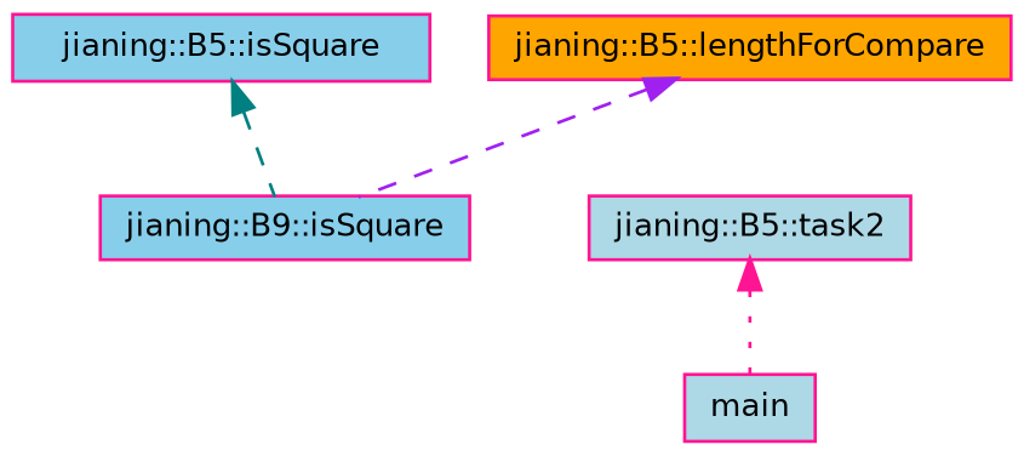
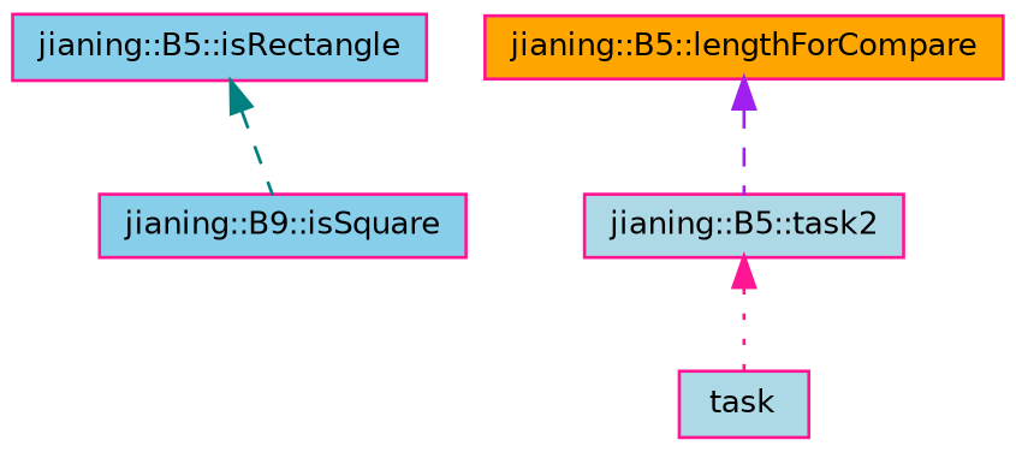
  digraph {
    rankdir=TB
    node [color=deeppink fillcolor=skyblue fontname=Helvetica fontsize=10 shape=record style=filled]
    edge [dir=back fontname=Helvetica fontsize=10 labelfontname=Helvetica labelfontsize=10 style=dashed]
    n1 [fillcolor=orange fontcolor=black height=0.2 label="jianing::B5::lengthForCompare" width=0.4]
    n2 [height=0.2 label="jianing::B9::isSquare" width=0.4]
-   n3 [height=0.2 label="jianing::B5::isSquare" width=0.4]
+   n3 [height=0.2 label="jianing::B5::isRectangle" width=0.4]
    n4 [fillcolor=lightblue height=0.2 label="jianing::B5::task2" width=0.4]
-   n5 [fillcolor=lightblue height=0.2 label=main width=0.4]
-   n1 -> n2 [color=purple]
+   n5 [fillcolor=lightblue height=0.2 label=task width=0.4]
+   n1 -> n4 [color=purple]
    n3 -> n2 [color=teal]
    n4 -> n5 [color=deeppink style=dotted]
  }
